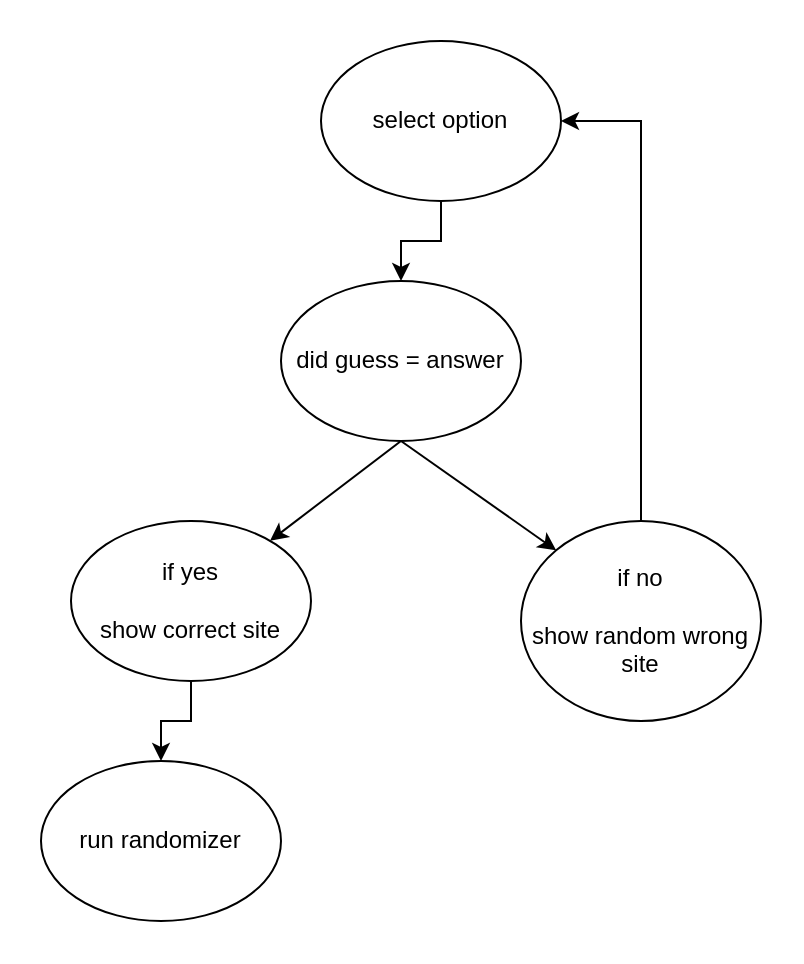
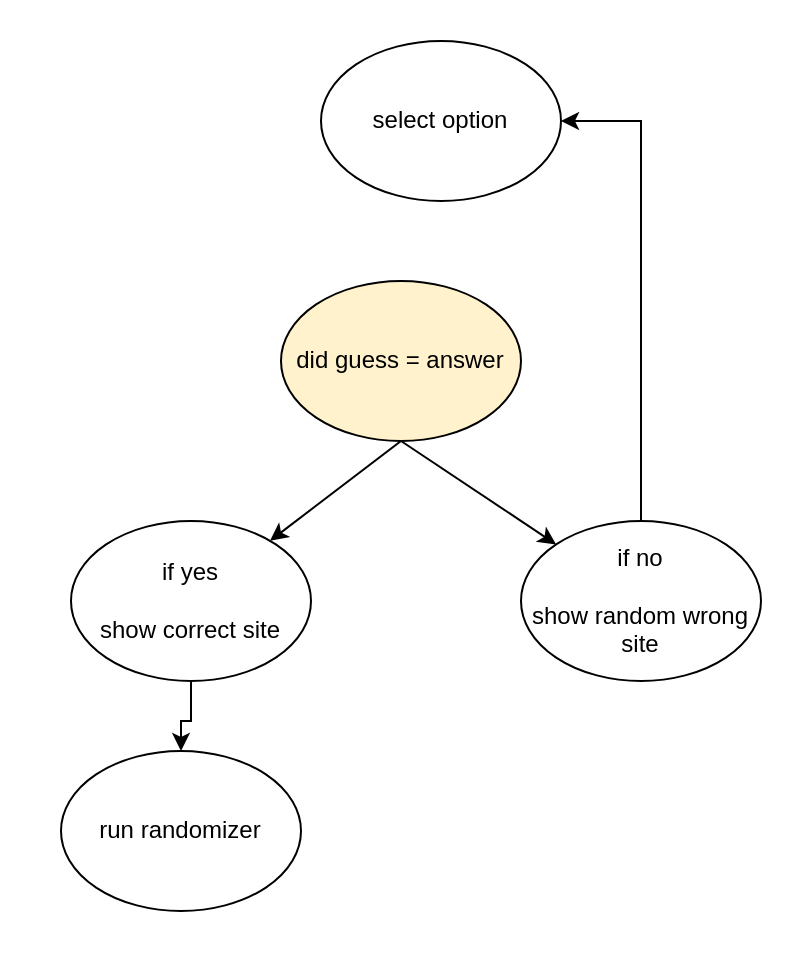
  <mxCell id="0" />
  <mxCell id="1" parent="0" />
- <mxCell id="2" value="" style="edgeStyle=orthogonalEdgeStyle;rounded=0;orthogonalLoop=1;jettySize=auto;html=1;" edge="1" parent="1" source="3" target="4"><mxGeometry relative="1" as="geometry" /></mxCell>
  <mxCell id="3" value="select option" style="ellipse;whiteSpace=wrap;html=1;" vertex="1" parent="1"><mxGeometry x="160" y="20" width="120" height="80" as="geometry" /></mxCell>
- <mxCell id="4" value="did guess = answer" style="ellipse;whiteSpace=wrap;html=1;" vertex="1" parent="1"><mxGeometry x="140" y="140" width="120" height="80" as="geometry" /></mxCell>
+ <mxCell id="4" value="did guess = answer" style="ellipse;whiteSpace=wrap;html=1;fillColor=#fff2cc;" vertex="1" parent="1"><mxGeometry x="140" y="140" width="120" height="80" as="geometry" /></mxCell>
  <mxCell id="5" value="" style="endArrow=classic;html=1;" edge="1" parent="1" target="8"><mxGeometry width="50" height="50" relative="1" as="geometry"><mxPoint x="200" y="220" as="sourcePoint" /><mxPoint x="140" y="270" as="targetPoint" /></mxGeometry></mxCell>
  <mxCell id="6" value="" style="endArrow=classic;html=1;exitX=0.5;exitY=1;exitDx=0;exitDy=0;entryX=0;entryY=0;entryDx=0;entryDy=0;" edge="1" parent="1" source="4" target="10"><mxGeometry width="50" height="50" relative="1" as="geometry"><mxPoint x="210" y="230" as="sourcePoint" /><mxPoint x="260" y="270" as="targetPoint" /></mxGeometry></mxCell>
  <mxCell id="7" value="" style="edgeStyle=orthogonalEdgeStyle;rounded=0;orthogonalLoop=1;jettySize=auto;html=1;" edge="1" parent="1" source="8" target="11"><mxGeometry relative="1" as="geometry" /></mxCell>
  <mxCell id="8" value="if yes&lt;br&gt;&lt;br&gt;show correct site" style="ellipse;whiteSpace=wrap;html=1;" vertex="1" parent="1"><mxGeometry x="35" y="260" width="120" height="80" as="geometry" /></mxCell>
  <mxCell id="9" style="edgeStyle=orthogonalEdgeStyle;rounded=0;orthogonalLoop=1;jettySize=auto;html=1;exitX=0.5;exitY=0;exitDx=0;exitDy=0;entryX=1;entryY=0.5;entryDx=0;entryDy=0;" edge="1" parent="1" source="10" target="3"><mxGeometry relative="1" as="geometry" /></mxCell>
- <mxCell id="10" value="if no&lt;br&gt;&lt;br&gt;show random wrong site" style="ellipse;whiteSpace=wrap;html=1;" vertex="1" parent="1"><mxGeometry x="260" y="260" width="120" height="100" as="geometry" /></mxCell>
- <mxCell id="11" value="run randomizer" style="ellipse;whiteSpace=wrap;html=1;" vertex="1" parent="1"><mxGeometry x="20" y="380" width="120" height="80" as="geometry" /></mxCell>
+ <mxCell id="10" value="if no&lt;br&gt;&lt;br&gt;show random wrong site" style="ellipse;whiteSpace=wrap;html=1;" vertex="1" parent="1"><mxGeometry x="260" y="260" width="120" height="80" as="geometry" /></mxCell>
+ <mxCell id="11" value="run randomizer" style="ellipse;whiteSpace=wrap;html=1;" vertex="1" parent="1"><mxGeometry x="30" y="375" width="120" height="80" as="geometry" /></mxCell>
